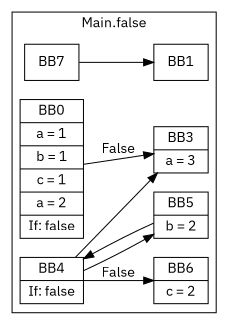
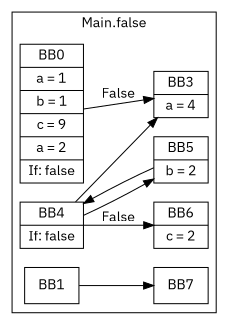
  digraph {
    fontname="IBM Plex Sans"
    rankdir=LR
    node [fontname="IBM Plex Sans" shape=record]
    edge [fontname="IBM Plex Sans"]
-   n1 [label="BB0|a = 1|b = 1|c = 1|a = 2|If: false"]
-   n2 [label="BB3|a = 3"]
+   n1 [label="BB0|a = 1|b = 1|c = 9|a = 2|If: false"]
+   n2 [label="BB3|a = 4"]
    n3 [label=BB7]
    n4 [label="BB4|If: false"]
    n5 [label=BB1]
    n6 [label="BB5|b = 2"]
    n7 [label="BB6|c = 2"]
    subgraph cluster_1 {
      label="Main.false"
      n1
      n2
      n3
      n4
      n5
      n6
      n7
    }
    n1 -> n2 [label=False]
-   n3 -> n5
+   n5 -> n3
    n4 -> n2
    n4 -> n6
    n4 -> n7 [label=False]
    n6 -> n4
  }
